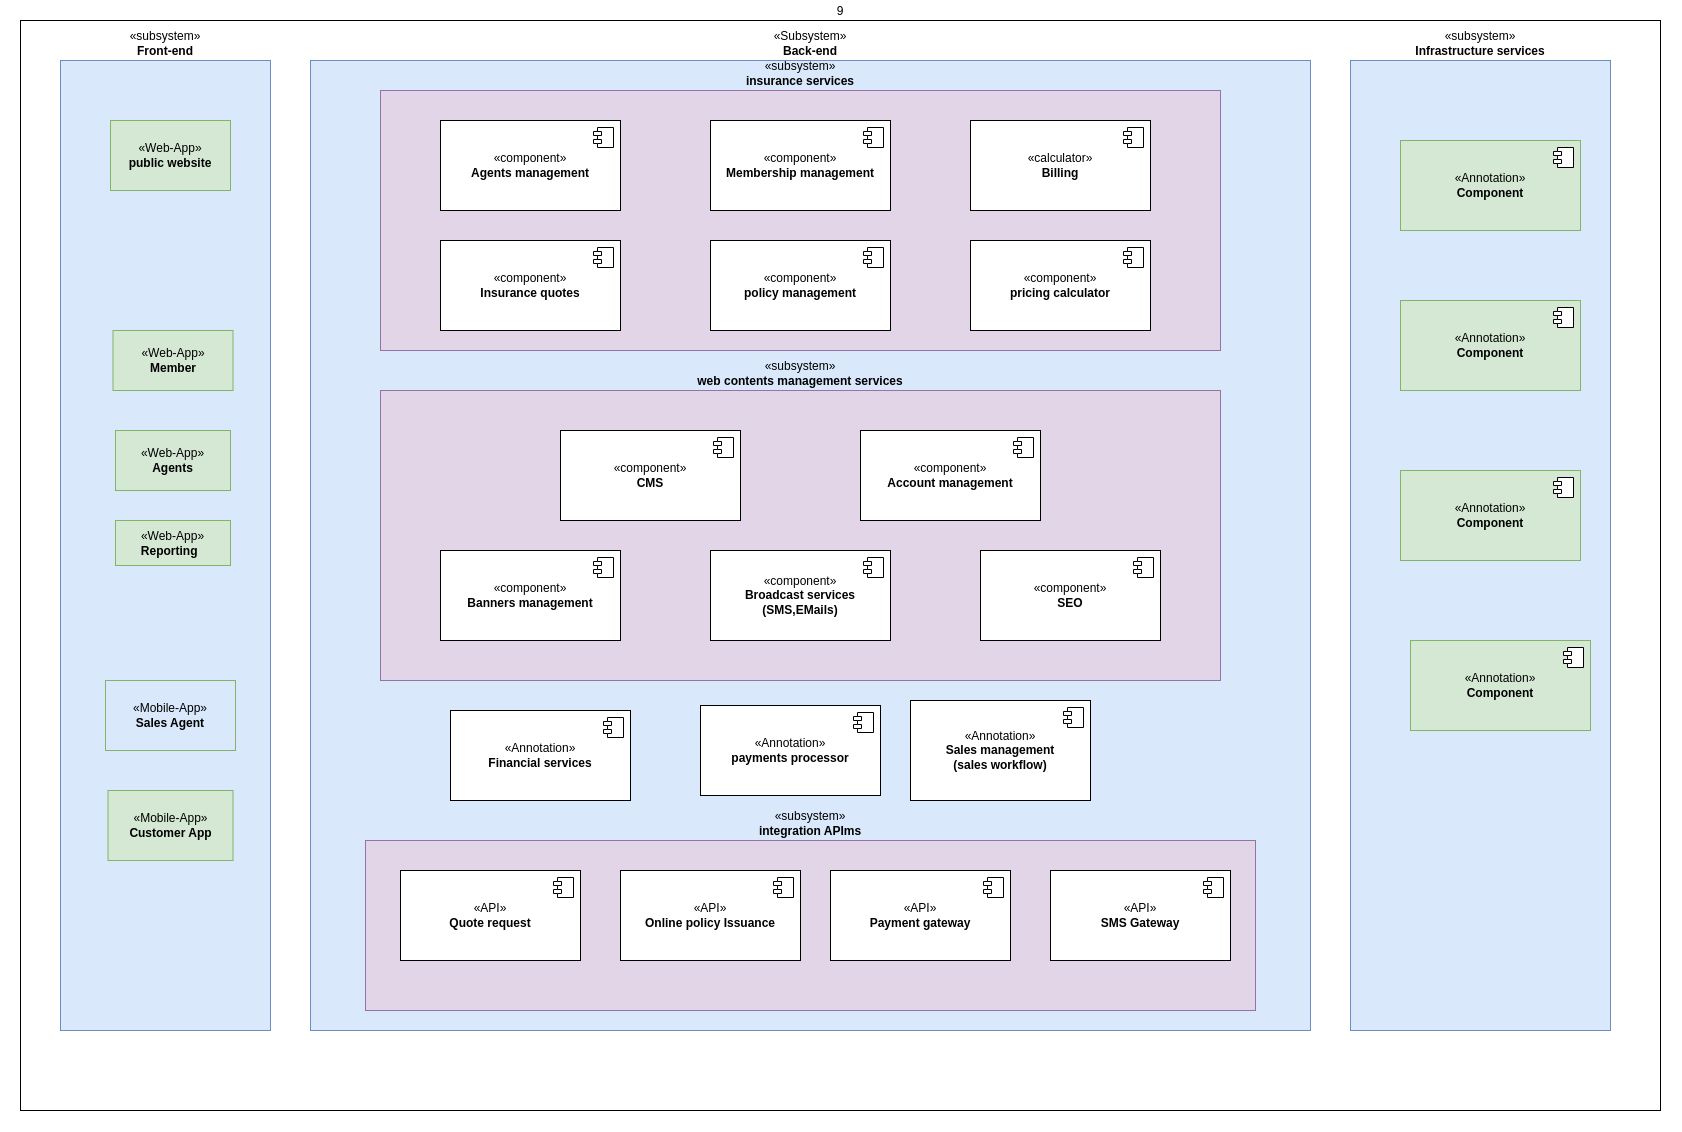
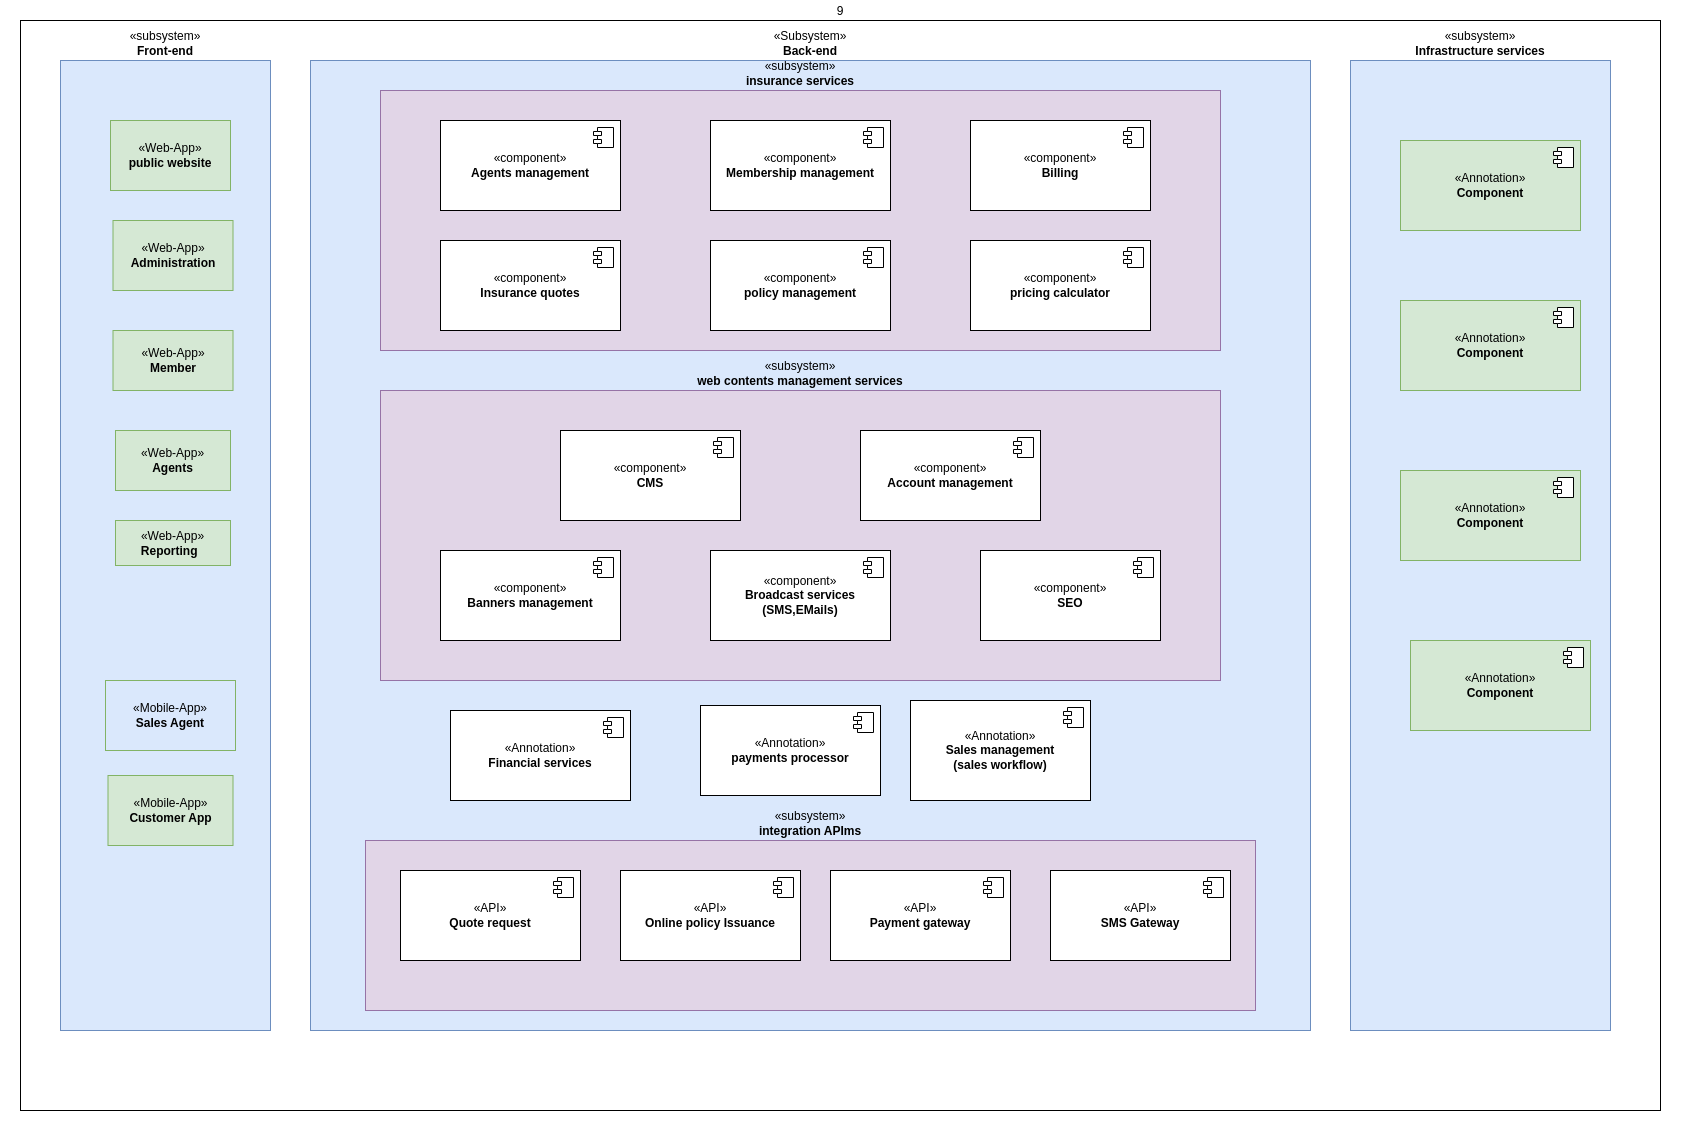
  <mxCell id="0" />
  <mxCell id="1" parent="0" />
  <mxCell id="2" value="9" style="html=1;whiteSpace=wrap;labelPosition=center;verticalLabelPosition=top;align=center;verticalAlign=bottom;" vertex="1" parent="1"><mxGeometry x="20" y="20" width="1640" height="1090" as="geometry" /></mxCell>
  <mxCell id="3" value="«Subsystem»&lt;br&gt;&lt;b&gt;Back-end&lt;/b&gt;" style="html=1;whiteSpace=wrap;labelPosition=center;verticalLabelPosition=top;align=center;verticalAlign=bottom;fillColor=#dae8fc;strokeColor=#6c8ebf;" vertex="1" parent="1"><mxGeometry x="310" y="60" width="1000" height="970" as="geometry" /></mxCell>
  <mxCell id="4" value="«subsystem»&lt;br&gt;&lt;b&gt;Front-end&lt;/b&gt;" style="html=1;whiteSpace=wrap;labelPosition=center;verticalLabelPosition=top;align=center;verticalAlign=bottom;fillColor=#dae8fc;strokeColor=#6c8ebf;" vertex="1" parent="1"><mxGeometry x="60" y="60" width="210" height="970" as="geometry" /></mxCell>
  <mxCell id="5" value="«Web-App»&lt;br&gt;&lt;b&gt;public website&lt;/b&gt;" style="html=1;whiteSpace=wrap;fillColor=#d5e8d4;strokeColor=#82b366;" vertex="1" parent="1"><mxGeometry x="110" y="120" width="120" height="70" as="geometry" /></mxCell>
+ <mxCell id="6" value="«Web-App»&lt;br style=&quot;border-color: var(--border-color);&quot;&gt;&lt;b&gt;Administration&lt;/b&gt;" style="html=1;whiteSpace=wrap;fillColor=#d5e8d4;strokeColor=#82b366;" vertex="1" parent="1"><mxGeometry x="112.5" y="220" width="120" height="70" as="geometry" /></mxCell>
  <mxCell id="7" value="«Web-App»&lt;br style=&quot;border-color: var(--border-color);&quot;&gt;&lt;b&gt;Member&lt;/b&gt;" style="html=1;whiteSpace=wrap;fillColor=#d5e8d4;strokeColor=#82b366;" vertex="1" parent="1"><mxGeometry x="112.5" y="330" width="120" height="60" as="geometry" /></mxCell>
  <mxCell id="8" value="«Mobile-App»&lt;br style=&quot;border-color: var(--border-color);&quot;&gt;&lt;b&gt;Sales Agent&lt;/b&gt;" style="html=1;whiteSpace=wrap;fillColor=#dae8fc;strokeColor=#82b366;" vertex="1" parent="1"><mxGeometry x="105" y="680" width="130" height="70" as="geometry" /></mxCell>
- <mxCell id="9" value="«Mobile-App»&lt;br style=&quot;border-color: var(--border-color);&quot;&gt;&lt;b&gt;Customer App&lt;/b&gt;" style="html=1;whiteSpace=wrap;fillColor=#d5e8d4;strokeColor=#82b366;" vertex="1" parent="1"><mxGeometry x="107.5" y="790" width="125" height="70" as="geometry" /></mxCell>
+ <mxCell id="9" value="«Mobile-App»&lt;br style=&quot;border-color: var(--border-color);&quot;&gt;&lt;b&gt;Customer App&lt;/b&gt;" style="html=1;whiteSpace=wrap;fillColor=#d5e8d4;strokeColor=#82b366;" vertex="1" parent="1"><mxGeometry x="107.5" y="775" width="125" height="70" as="geometry" /></mxCell>
  <mxCell id="10" value="«Web-App»&lt;br style=&quot;border-color: var(--border-color);&quot;&gt;&lt;b&gt;Agents&lt;/b&gt;" style="html=1;whiteSpace=wrap;fillColor=#d5e8d4;strokeColor=#82b366;" vertex="1" parent="1"><mxGeometry x="115" y="430" width="115" height="60" as="geometry" /></mxCell>
  <mxCell id="11" value="«Web-App»&lt;br&gt;&lt;b&gt;Reporting&amp;nbsp;&amp;nbsp;&lt;/b&gt;" style="html=1;whiteSpace=wrap;fillColor=#d5e8d4;strokeColor=#82b366;" vertex="1" parent="1"><mxGeometry x="115" y="520" width="115" height="45" as="geometry" /></mxCell>
  <mxCell id="12" value="«subsystem»&lt;br&gt;&lt;b&gt;Infrastructure services&lt;/b&gt;" style="html=1;whiteSpace=wrap;labelPosition=center;verticalLabelPosition=top;align=center;verticalAlign=bottom;fillColor=#dae8fc;strokeColor=#6c8ebf;" vertex="1" parent="1"><mxGeometry x="1350" y="60" width="260" height="970" as="geometry" /></mxCell>
  <mxCell id="13" value="«subsystem»&lt;br&gt;&lt;b&gt;insurance services&lt;/b&gt;" style="html=1;whiteSpace=wrap;labelPosition=center;verticalLabelPosition=top;align=center;verticalAlign=bottom;fillColor=#e1d5e7;strokeColor=#9673a6;" vertex="1" parent="1"><mxGeometry x="380" y="90" width="840" height="260" as="geometry" /></mxCell>
  <mxCell id="14" value="«subsystem»&lt;br&gt;&lt;b&gt;web contents management services&lt;/b&gt;" style="html=1;whiteSpace=wrap;labelPosition=center;verticalLabelPosition=top;align=center;verticalAlign=bottom;fillColor=#e1d5e7;strokeColor=#9673a6;" vertex="1" parent="1"><mxGeometry x="380" y="390" width="840" height="290" as="geometry" /></mxCell>
  <mxCell id="15" value="«subsystem»&lt;br&gt;&lt;b&gt;integration APIms&lt;/b&gt;" style="html=1;whiteSpace=wrap;labelPosition=center;verticalLabelPosition=top;align=center;verticalAlign=bottom;fillColor=#e1d5e7;strokeColor=#9673a6;" vertex="1" parent="1"><mxGeometry x="365" y="840" width="890" height="170" as="geometry" /></mxCell>
  <mxCell id="16" style="edgeStyle=orthogonalEdgeStyle;rounded=0;orthogonalLoop=1;jettySize=auto;html=1;exitX=0.5;exitY=1;exitDx=0;exitDy=0;" edge="1" parent="1" source="10" target="10"><mxGeometry relative="1" as="geometry" /></mxCell>
  <mxCell id="17" value="&amp;laquo;Annotation&amp;raquo;&lt;br/&gt;&lt;b&gt;Component&lt;/b&gt;" style="html=1;dropTarget=0;whiteSpace=wrap;fillColor=#d5e8d4;strokeColor=#82b366;" vertex="1" parent="1"><mxGeometry x="1400" y="140" width="180" height="90" as="geometry" /></mxCell>
  <mxCell id="18" value="" style="shape=module;jettyWidth=8;jettyHeight=4;" vertex="1" parent="17"><mxGeometry x="1" width="20" height="20" relative="1" as="geometry"><mxPoint x="-27" y="7" as="offset" /></mxGeometry></mxCell>
  <mxCell id="19" value="&amp;laquo;Annotation&amp;raquo;&lt;br/&gt;&lt;b&gt;Component&lt;/b&gt;" style="html=1;dropTarget=0;whiteSpace=wrap;fillColor=#d5e8d4;strokeColor=#82b366;" vertex="1" parent="1"><mxGeometry x="1400" y="300" width="180" height="90" as="geometry" /></mxCell>
  <mxCell id="20" value="" style="shape=module;jettyWidth=8;jettyHeight=4;" vertex="1" parent="19"><mxGeometry x="1" width="20" height="20" relative="1" as="geometry"><mxPoint x="-27" y="7" as="offset" /></mxGeometry></mxCell>
  <mxCell id="21" value="&amp;laquo;Annotation&amp;raquo;&lt;br/&gt;&lt;b&gt;Component&lt;/b&gt;" style="html=1;dropTarget=0;whiteSpace=wrap;fillColor=#d5e8d4;strokeColor=#82b366;" vertex="1" parent="1"><mxGeometry x="1400" y="470" width="180" height="90" as="geometry" /></mxCell>
  <mxCell id="22" value="" style="shape=module;jettyWidth=8;jettyHeight=4;" vertex="1" parent="21"><mxGeometry x="1" width="20" height="20" relative="1" as="geometry"><mxPoint x="-27" y="7" as="offset" /></mxGeometry></mxCell>
  <mxCell id="23" value="&amp;laquo;Annotation&amp;raquo;&lt;br/&gt;&lt;b&gt;Component&lt;/b&gt;" style="html=1;dropTarget=0;whiteSpace=wrap;fillColor=#d5e8d4;strokeColor=#82b366;" vertex="1" parent="1"><mxGeometry x="1410" y="640" width="180" height="90" as="geometry" /></mxCell>
  <mxCell id="24" value="" style="shape=module;jettyWidth=8;jettyHeight=4;" vertex="1" parent="23"><mxGeometry x="1" width="20" height="20" relative="1" as="geometry"><mxPoint x="-27" y="7" as="offset" /></mxGeometry></mxCell>
  <mxCell id="25" style="edgeStyle=orthogonalEdgeStyle;rounded=0;orthogonalLoop=1;jettySize=auto;html=1;exitX=0.5;exitY=1;exitDx=0;exitDy=0;" edge="1" parent="1" source="2" target="2"><mxGeometry relative="1" as="geometry" /></mxCell>
  <mxCell id="26" value="«API»&lt;br&gt;&lt;b&gt;Quote request&lt;/b&gt;" style="html=1;dropTarget=0;whiteSpace=wrap;" vertex="1" parent="1"><mxGeometry x="400" y="870" width="180" height="90" as="geometry" /></mxCell>
  <mxCell id="27" value="" style="shape=module;jettyWidth=8;jettyHeight=4;" vertex="1" parent="26"><mxGeometry x="1" width="20" height="20" relative="1" as="geometry"><mxPoint x="-27" y="7" as="offset" /></mxGeometry></mxCell>
  <mxCell id="28" value="«API»&lt;br&gt;&lt;b&gt;Online policy Issuance&lt;/b&gt;" style="html=1;dropTarget=0;whiteSpace=wrap;" vertex="1" parent="1"><mxGeometry x="620" y="870" width="180" height="90" as="geometry" /></mxCell>
  <mxCell id="29" value="" style="shape=module;jettyWidth=8;jettyHeight=4;" vertex="1" parent="28"><mxGeometry x="1" width="20" height="20" relative="1" as="geometry"><mxPoint x="-27" y="7" as="offset" /></mxGeometry></mxCell>
  <mxCell id="30" value="«API»&lt;br&gt;&lt;b&gt;SMS Gateway&lt;/b&gt;" style="html=1;dropTarget=0;whiteSpace=wrap;" vertex="1" parent="1"><mxGeometry x="1050" y="870" width="180" height="90" as="geometry" /></mxCell>
  <mxCell id="31" value="" style="shape=module;jettyWidth=8;jettyHeight=4;" vertex="1" parent="30"><mxGeometry x="1" width="20" height="20" relative="1" as="geometry"><mxPoint x="-27" y="7" as="offset" /></mxGeometry></mxCell>
  <mxCell id="32" value="«API»&lt;br&gt;&lt;b&gt;Payment gateway&lt;/b&gt;" style="html=1;dropTarget=0;whiteSpace=wrap;" vertex="1" parent="1"><mxGeometry x="830" y="870" width="180" height="90" as="geometry" /></mxCell>
  <mxCell id="33" value="" style="shape=module;jettyWidth=8;jettyHeight=4;" vertex="1" parent="32"><mxGeometry x="1" width="20" height="20" relative="1" as="geometry"><mxPoint x="-27" y="7" as="offset" /></mxGeometry></mxCell>
  <mxCell id="34" value="«component»&lt;br&gt;&lt;b&gt;Agents management&lt;/b&gt;" style="html=1;dropTarget=0;whiteSpace=wrap;" vertex="1" parent="1"><mxGeometry x="440" y="120" width="180" height="90" as="geometry" /></mxCell>
  <mxCell id="35" value="" style="shape=module;jettyWidth=8;jettyHeight=4;" vertex="1" parent="34"><mxGeometry x="1" width="20" height="20" relative="1" as="geometry"><mxPoint x="-27" y="7" as="offset" /></mxGeometry></mxCell>
  <mxCell id="36" value="«Annotation»&lt;br&gt;&lt;b&gt;Financial services&lt;/b&gt;" style="html=1;dropTarget=0;whiteSpace=wrap;" vertex="1" parent="1"><mxGeometry x="450" y="710" width="180" height="90" as="geometry" /></mxCell>
  <mxCell id="37" value="" style="shape=module;jettyWidth=8;jettyHeight=4;" vertex="1" parent="36"><mxGeometry x="1" width="20" height="20" relative="1" as="geometry"><mxPoint x="-27" y="7" as="offset" /></mxGeometry></mxCell>
  <mxCell id="38" value="«Annotation»&lt;br&gt;&lt;b&gt;payments processor&lt;/b&gt;" style="html=1;dropTarget=0;whiteSpace=wrap;" vertex="1" parent="1"><mxGeometry x="700" y="705" width="180" height="90" as="geometry" /></mxCell>
  <mxCell id="39" value="" style="shape=module;jettyWidth=8;jettyHeight=4;" vertex="1" parent="38"><mxGeometry x="1" width="20" height="20" relative="1" as="geometry"><mxPoint x="-27" y="7" as="offset" /></mxGeometry></mxCell>
  <mxCell id="40" value="«Annotation»&lt;br&gt;&lt;b&gt;Sales management&lt;br&gt;(sales workflow)&lt;br&gt;&lt;/b&gt;" style="html=1;dropTarget=0;whiteSpace=wrap;" vertex="1" parent="1"><mxGeometry x="910" y="700" width="180" height="100" as="geometry" /></mxCell>
  <mxCell id="41" value="" style="shape=module;jettyWidth=8;jettyHeight=4;" vertex="1" parent="40"><mxGeometry x="1" width="20" height="20" relative="1" as="geometry"><mxPoint x="-27" y="7" as="offset" /></mxGeometry></mxCell>
  <mxCell id="42" value="«component»&lt;br&gt;&lt;b&gt;Membership management&lt;/b&gt;" style="html=1;dropTarget=0;whiteSpace=wrap;" vertex="1" parent="1"><mxGeometry x="710" y="120" width="180" height="90" as="geometry" /></mxCell>
  <mxCell id="43" value="" style="shape=module;jettyWidth=8;jettyHeight=4;" vertex="1" parent="42"><mxGeometry x="1" width="20" height="20" relative="1" as="geometry"><mxPoint x="-27" y="7" as="offset" /></mxGeometry></mxCell>
- <mxCell id="44" value="«calculator»&lt;br&gt;&lt;b&gt;Billing&lt;/b&gt;" style="html=1;dropTarget=0;whiteSpace=wrap;" vertex="1" parent="1"><mxGeometry x="970" y="120" width="180" height="90" as="geometry" /></mxCell>
+ <mxCell id="44" value="«component»&lt;br&gt;&lt;b&gt;Billing&lt;/b&gt;" style="html=1;dropTarget=0;whiteSpace=wrap;" vertex="1" parent="1"><mxGeometry x="970" y="120" width="180" height="90" as="geometry" /></mxCell>
  <mxCell id="45" value="" style="shape=module;jettyWidth=8;jettyHeight=4;" vertex="1" parent="44"><mxGeometry x="1" width="20" height="20" relative="1" as="geometry"><mxPoint x="-27" y="7" as="offset" /></mxGeometry></mxCell>
  <mxCell id="46" value="«component»&lt;br&gt;&lt;b&gt;Insurance quotes&lt;/b&gt;" style="html=1;dropTarget=0;whiteSpace=wrap;" vertex="1" parent="1"><mxGeometry x="440" y="240" width="180" height="90" as="geometry" /></mxCell>
  <mxCell id="47" value="" style="shape=module;jettyWidth=8;jettyHeight=4;" vertex="1" parent="46"><mxGeometry x="1" width="20" height="20" relative="1" as="geometry"><mxPoint x="-27" y="7" as="offset" /></mxGeometry></mxCell>
  <mxCell id="48" value="«component»&lt;br&gt;&lt;b&gt;policy management&lt;/b&gt;" style="html=1;dropTarget=0;whiteSpace=wrap;" vertex="1" parent="1"><mxGeometry x="710" y="240" width="180" height="90" as="geometry" /></mxCell>
  <mxCell id="49" value="" style="shape=module;jettyWidth=8;jettyHeight=4;" vertex="1" parent="48"><mxGeometry x="1" width="20" height="20" relative="1" as="geometry"><mxPoint x="-27" y="7" as="offset" /></mxGeometry></mxCell>
  <mxCell id="50" value="«component»&lt;br&gt;&lt;b&gt;pricing calculator&lt;/b&gt;" style="html=1;dropTarget=0;whiteSpace=wrap;" vertex="1" parent="1"><mxGeometry x="970" y="240" width="180" height="90" as="geometry" /></mxCell>
  <mxCell id="51" value="" style="shape=module;jettyWidth=8;jettyHeight=4;" vertex="1" parent="50"><mxGeometry x="1" width="20" height="20" relative="1" as="geometry"><mxPoint x="-27" y="7" as="offset" /></mxGeometry></mxCell>
  <mxCell id="52" value="«component»&lt;br&gt;&lt;b&gt;CMS&lt;/b&gt;" style="html=1;dropTarget=0;whiteSpace=wrap;" vertex="1" parent="1"><mxGeometry x="560" y="430" width="180" height="90" as="geometry" /></mxCell>
  <mxCell id="53" value="" style="shape=module;jettyWidth=8;jettyHeight=4;" vertex="1" parent="52"><mxGeometry x="1" width="20" height="20" relative="1" as="geometry"><mxPoint x="-27" y="7" as="offset" /></mxGeometry></mxCell>
  <mxCell id="54" value="«component»&lt;br&gt;&lt;b&gt;Account management&lt;/b&gt;" style="html=1;dropTarget=0;whiteSpace=wrap;" vertex="1" parent="1"><mxGeometry x="860" y="430" width="180" height="90" as="geometry" /></mxCell>
  <mxCell id="55" value="" style="shape=module;jettyWidth=8;jettyHeight=4;" vertex="1" parent="54"><mxGeometry x="1" width="20" height="20" relative="1" as="geometry"><mxPoint x="-27" y="7" as="offset" /></mxGeometry></mxCell>
  <mxCell id="56" value="«component»&lt;br&gt;&lt;b&gt;Banners management&lt;/b&gt;" style="html=1;dropTarget=0;whiteSpace=wrap;" vertex="1" parent="1"><mxGeometry x="440" y="550" width="180" height="90" as="geometry" /></mxCell>
  <mxCell id="57" value="" style="shape=module;jettyWidth=8;jettyHeight=4;" vertex="1" parent="56"><mxGeometry x="1" width="20" height="20" relative="1" as="geometry"><mxPoint x="-27" y="7" as="offset" /></mxGeometry></mxCell>
  <mxCell id="58" value="«component»&lt;br&gt;&lt;b&gt;Broadcast services&lt;br&gt;(SMS,EMails)&lt;br&gt;&lt;/b&gt;" style="html=1;dropTarget=0;whiteSpace=wrap;" vertex="1" parent="1"><mxGeometry x="710" y="550" width="180" height="90" as="geometry" /></mxCell>
  <mxCell id="59" value="" style="shape=module;jettyWidth=8;jettyHeight=4;" vertex="1" parent="58"><mxGeometry x="1" width="20" height="20" relative="1" as="geometry"><mxPoint x="-27" y="7" as="offset" /></mxGeometry></mxCell>
  <mxCell id="60" value="«component»&lt;br&gt;&lt;b&gt;SEO&lt;/b&gt;" style="html=1;dropTarget=0;whiteSpace=wrap;" vertex="1" parent="1"><mxGeometry x="980" y="550" width="180" height="90" as="geometry" /></mxCell>
  <mxCell id="61" value="" style="shape=module;jettyWidth=8;jettyHeight=4;" vertex="1" parent="60"><mxGeometry x="1" width="20" height="20" relative="1" as="geometry"><mxPoint x="-27" y="7" as="offset" /></mxGeometry></mxCell>
